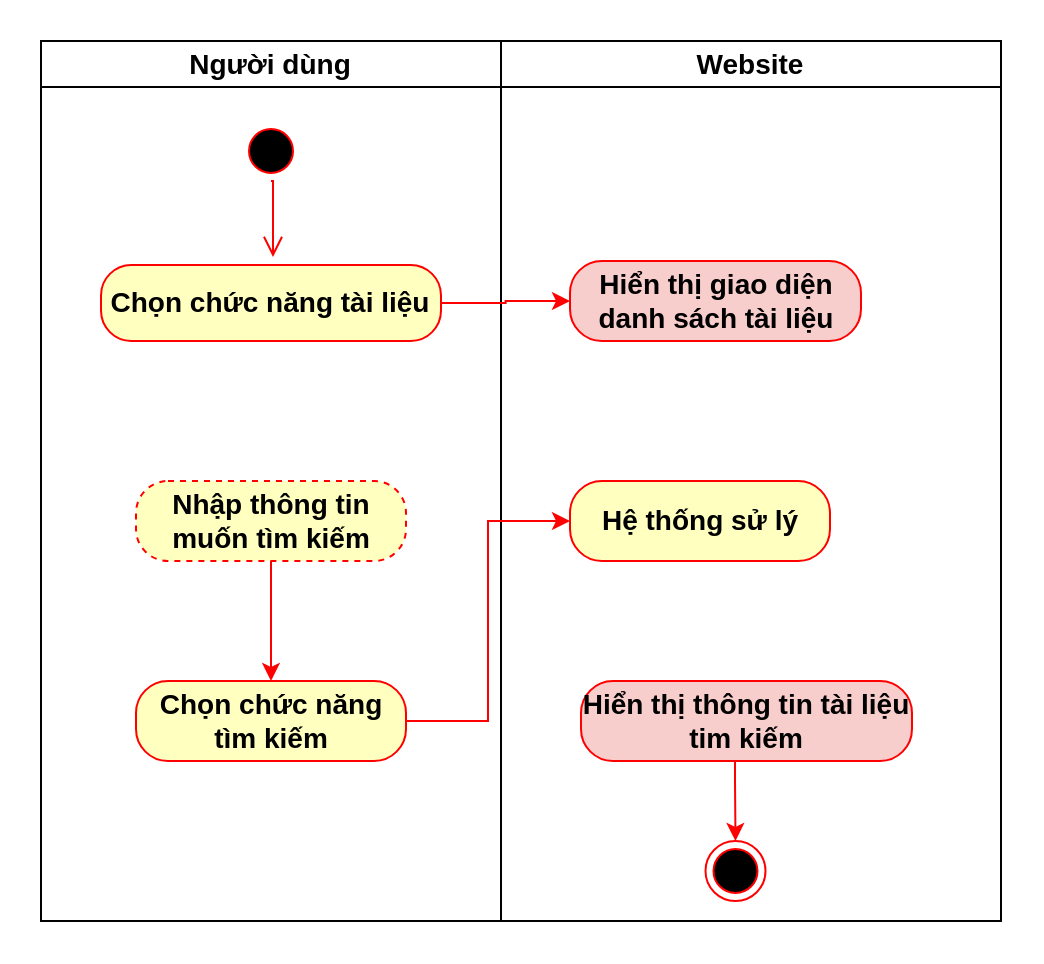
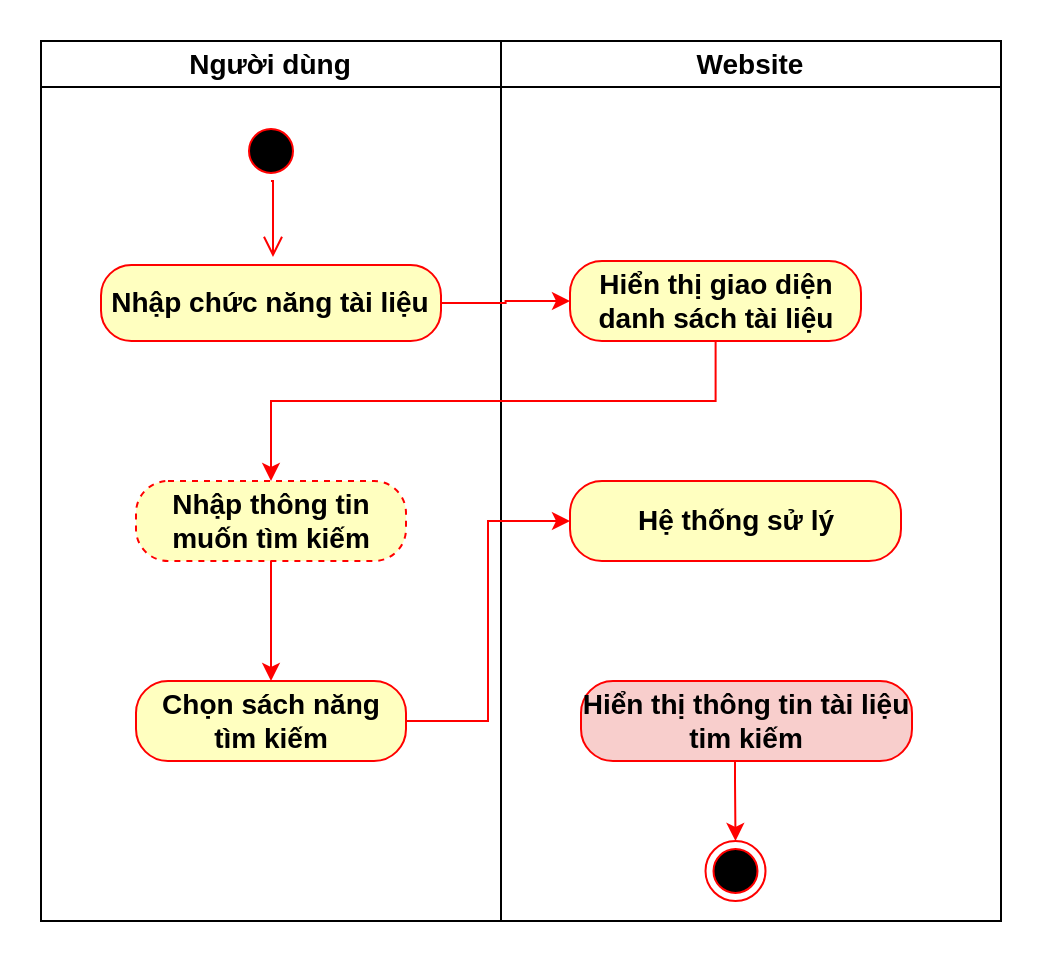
  <mxCell id="0" />
  <mxCell id="1" parent="0" />
  <mxCell id="2" value="Người dùng" style="swimlane;whiteSpace=wrap;fontStyle=1;fontSize=14;" vertex="1" parent="1"><mxGeometry x="20" y="20" width="230" height="440" as="geometry" /></mxCell>
  <mxCell id="3" value="" style="ellipse;shape=startState;fillColor=#000000;strokeColor=#ff0000;fontStyle=1;fontSize=14;" vertex="1" parent="2"><mxGeometry x="100" y="40" width="30" height="30" as="geometry" /></mxCell>
  <mxCell id="4" value="" style="edgeStyle=elbowEdgeStyle;elbow=horizontal;verticalAlign=bottom;endArrow=open;endSize=8;strokeColor=#FF0000;endFill=1;rounded=0;fontStyle=1;fontSize=14;entryX=0.507;entryY=-0.105;entryDx=0;entryDy=0;entryPerimeter=0;exitX=0.5;exitY=1;exitDx=0;exitDy=0;" edge="1" parent="2" source="3" target="5"><mxGeometry x="100" y="40" as="geometry"><mxPoint x="115.5" y="110" as="targetPoint" /></mxGeometry></mxCell>
- <mxCell id="5" value="&lt;span style=&quot;font-size: 14px;&quot;&gt;Chọn chức năng tài liệu&lt;/span&gt;" style="rounded=1;whiteSpace=wrap;html=1;arcSize=40;fontColor=#000000;fillColor=#ffffc0;strokeColor=#ff0000;fontStyle=1;fontSize=14;" vertex="1" parent="2"><mxGeometry x="30" y="112" width="170" height="38" as="geometry" /></mxCell>
+ <mxCell id="5" value="&lt;span style=&quot;font-size: 14px;&quot;&gt;Nhập chức năng tài liệu&lt;/span&gt;" style="rounded=1;whiteSpace=wrap;html=1;arcSize=40;fontColor=#000000;fillColor=#ffffc0;strokeColor=#ff0000;fontStyle=1;fontSize=14;" vertex="1" parent="2"><mxGeometry x="30" y="112" width="170" height="38" as="geometry" /></mxCell>
  <mxCell id="6" style="edgeStyle=orthogonalEdgeStyle;rounded=0;orthogonalLoop=1;jettySize=auto;html=1;entryX=0.5;entryY=0;entryDx=0;entryDy=0;strokeColor=#FF0000;" edge="1" parent="2" source="7" target="8"><mxGeometry relative="1" as="geometry" /></mxCell>
  <mxCell id="7" value="Nhập thông tin muốn tìm kiếm" style="rounded=1;whiteSpace=wrap;html=1;arcSize=40;fontColor=#000000;fillColor=#ffffc0;strokeColor=#ff0000;fontStyle=1;fontSize=14;dashed=1;" vertex="1" parent="2"><mxGeometry x="47.5" y="220" width="135" height="40" as="geometry" /></mxCell>
- <mxCell id="8" value="Chọn chức năng tìm kiếm" style="rounded=1;whiteSpace=wrap;html=1;arcSize=40;fontColor=#000000;fillColor=#ffffc0;strokeColor=#ff0000;fontStyle=1;fontSize=14;" vertex="1" parent="2"><mxGeometry x="47.5" y="320" width="135" height="40" as="geometry" /></mxCell>
+ <mxCell id="8" value="Chọn sách năng tìm kiếm" style="rounded=1;whiteSpace=wrap;html=1;arcSize=40;fontColor=#000000;fillColor=#ffffc0;strokeColor=#ff0000;fontStyle=1;fontSize=14;" vertex="1" parent="2"><mxGeometry x="47.5" y="320" width="135" height="40" as="geometry" /></mxCell>
  <mxCell id="9" value="Website" style="swimlane;whiteSpace=wrap;fontStyle=1;fontSize=14;" vertex="1" parent="1"><mxGeometry x="250" y="20" width="250" height="440" as="geometry" /></mxCell>
- <mxCell id="10" value="Hệ thống sử lý" style="rounded=1;whiteSpace=wrap;html=1;arcSize=40;fontColor=#000000;fillColor=#ffffc0;strokeColor=#ff0000;fontStyle=1;fontSize=14;" vertex="1" parent="9"><mxGeometry x="34.5" y="220" width="130" height="40" as="geometry" /></mxCell>
- <mxCell id="11" value="Hiển thị giao diện danh sách tài liệu" style="rounded=1;whiteSpace=wrap;html=1;arcSize=40;fontColor=#000000;fillColor=#f8cecc;strokeColor=#ff0000;fontStyle=1;fontSize=14;" vertex="1" parent="9"><mxGeometry x="34.5" y="110" width="145.5" height="40" as="geometry" /></mxCell>
+ <mxCell id="10" value="Hệ thống sử lý" style="rounded=1;whiteSpace=wrap;html=1;arcSize=40;fontColor=#000000;fillColor=#ffffc0;strokeColor=#ff0000;fontStyle=1;fontSize=14;" vertex="1" parent="9"><mxGeometry x="34.5" y="220" width="165.5" height="40" as="geometry" /></mxCell>
+ <mxCell id="11" value="Hiển thị giao diện danh sách tài liệu" style="rounded=1;whiteSpace=wrap;html=1;arcSize=40;fontColor=#000000;fillColor=#ffffc0;strokeColor=#ff0000;fontStyle=1;fontSize=14;" vertex="1" parent="9"><mxGeometry x="34.5" y="110" width="145.5" height="40" as="geometry" /></mxCell>
  <mxCell id="12" value="" style="ellipse;shape=endState;fillColor=#000000;strokeColor=#ff0000;fontStyle=1;fontSize=14;" vertex="1" parent="9"><mxGeometry x="102.25" y="400" width="30" height="30" as="geometry" /></mxCell>
  <mxCell id="13" style="edgeStyle=orthogonalEdgeStyle;rounded=0;orthogonalLoop=1;jettySize=auto;html=1;strokeColor=#FF0000;" edge="1" parent="9" source="14" target="12"><mxGeometry relative="1" as="geometry"><Array as="points"><mxPoint x="117" y="370" /><mxPoint x="117" y="370" /></Array></mxGeometry></mxCell>
  <mxCell id="14" value="Hiển thị thông tin tài liệu tim kiếm" style="rounded=1;whiteSpace=wrap;html=1;arcSize=40;fontColor=#000000;fillColor=#f8cecc;strokeColor=#ff0000;fontStyle=1;fontSize=14;" vertex="1" parent="9"><mxGeometry x="40" y="320" width="165.5" height="40" as="geometry" /></mxCell>
  <mxCell id="15" style="edgeStyle=orthogonalEdgeStyle;rounded=0;orthogonalLoop=1;jettySize=auto;html=1;entryX=0;entryY=0.5;entryDx=0;entryDy=0;strokeColor=#FF0000;" edge="1" parent="1" source="5" target="11"><mxGeometry relative="1" as="geometry" /></mxCell>
+ <mxCell id="16" style="edgeStyle=orthogonalEdgeStyle;rounded=0;orthogonalLoop=1;jettySize=auto;html=1;strokeColor=#FF0000;" edge="1" parent="1" source="11" target="7"><mxGeometry relative="1" as="geometry"><Array as="points"><mxPoint x="357" y="200" /><mxPoint x="135" y="200" /></Array></mxGeometry></mxCell>
  <mxCell id="17" style="edgeStyle=orthogonalEdgeStyle;rounded=0;orthogonalLoop=1;jettySize=auto;html=1;entryX=0;entryY=0.5;entryDx=0;entryDy=0;strokeColor=#FF0000;" edge="1" parent="1" source="8" target="10"><mxGeometry relative="1" as="geometry" /></mxCell>
